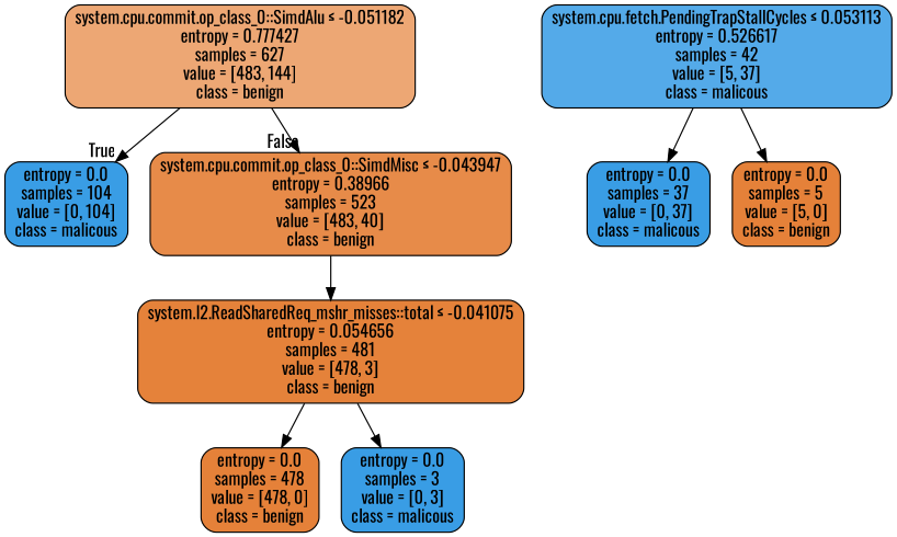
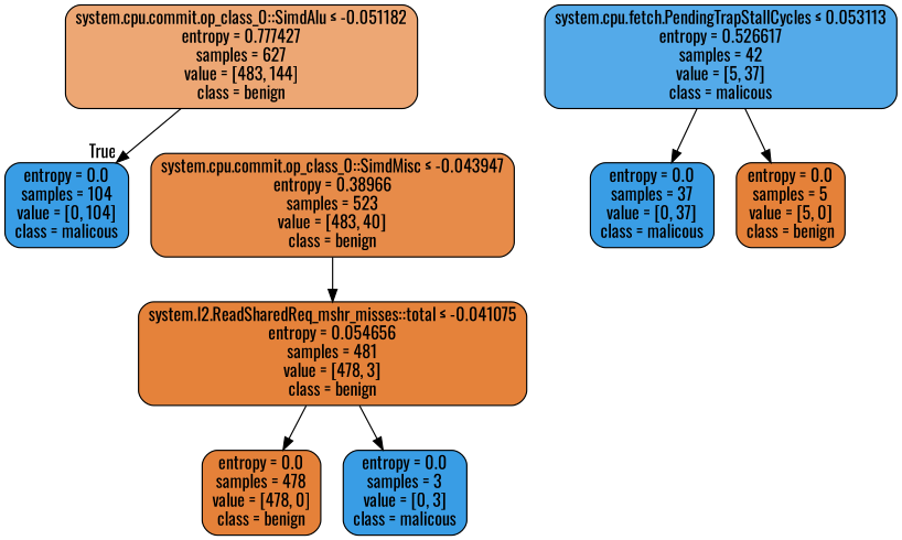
  digraph {
    fontname=Oswald
    node [color=black fillcolor="#399de5" fontname=Oswald shape=box style="filled, rounded"]
    edge [fontname=Oswald]
    n1 [fillcolor="#eda774" label=<system.cpu.commit.op_class_0::SimdAlu &le; -0.051182<br/>entropy = 0.777427<br/>samples = 627<br/>value = [483, 144]<br/>class = benign>]
    n2 [label=<entropy = 0.0<br/>samples = 104<br/>value = [0, 104]<br/>class = malicous>]
    n3 [fillcolor="#e78b49" label=<system.cpu.commit.op_class_0::SimdMisc &le; -0.043947<br/>entropy = 0.38966<br/>samples = 523<br/>value = [483, 40]<br/>class = benign>]
    n4 [fillcolor="#e5823a" label=<system.l2.ReadSharedReq_mshr_misses::total &le; -0.041075<br/>entropy = 0.054656<br/>samples = 481<br/>value = [478, 3]<br/>class = benign>]
    n5 [fillcolor="#e58139" label=<entropy = 0.0<br/>samples = 478<br/>value = [478, 0]<br/>class = benign>]
    n6 [label=<entropy = 0.0<br/>samples = 3<br/>value = [0, 3]<br/>class = malicous>]
    n7 [fillcolor="#54aae9" label=<system.cpu.fetch.PendingTrapStallCycles &le; 0.053113<br/>entropy = 0.526617<br/>samples = 42<br/>value = [5, 37]<br/>class = malicous>]
    n8 [label=<entropy = 0.0<br/>samples = 37<br/>value = [0, 37]<br/>class = malicous>]
    n9 [fillcolor="#e58139" label=<entropy = 0.0<br/>samples = 5<br/>value = [5, 0]<br/>class = benign>]
    n1 -> n2 [headlabel=True labelangle=45 labeldistance=2.5]
-   n1 -> n3 [headlabel=False labelangle=-45 labeldistance=2.5]
    n3 -> n4
    n4 -> n5
    n4 -> n6
    n7 -> n8
    n7 -> n9
  }
